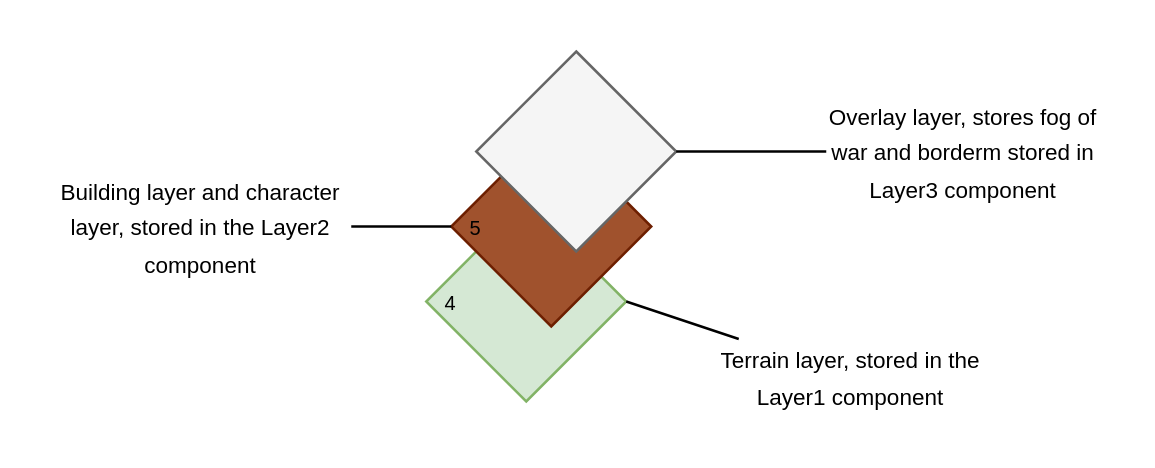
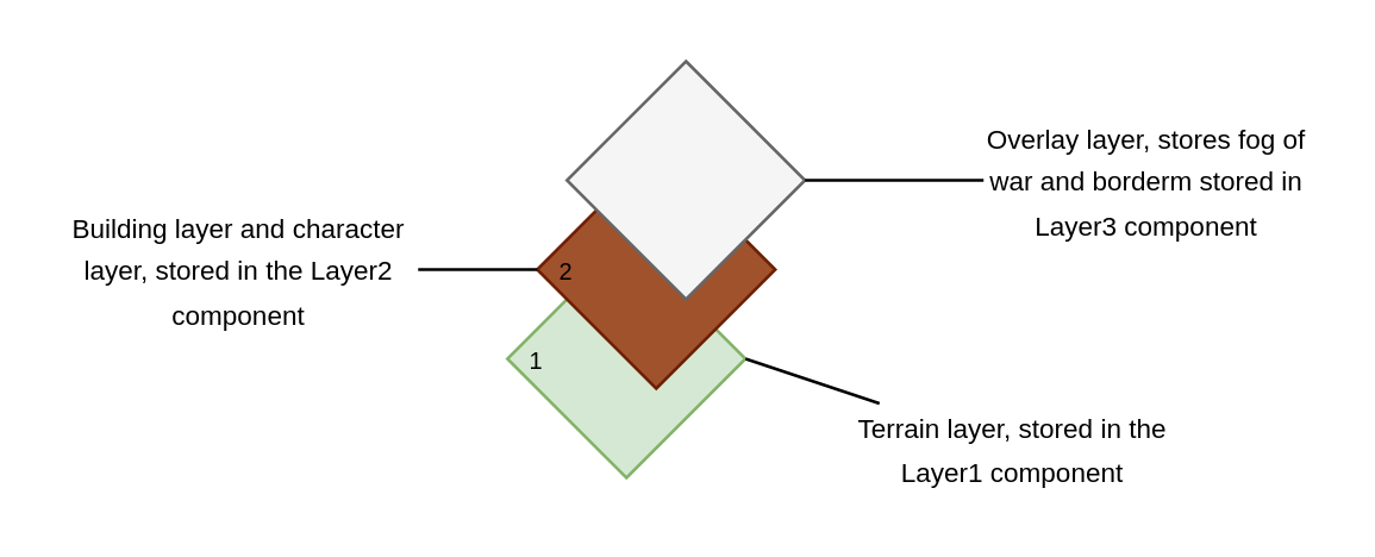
  <mxCell id="0" />
  <mxCell id="1" parent="0" />
  <mxCell id="2" value="" style="rhombus;whiteSpace=wrap;html=1;fillColor=#d5e8d4;strokeColor=#82b366;" vertex="1" parent="1"><mxGeometry x="170" y="80" width="80" height="80" as="geometry" /></mxCell>
  <mxCell id="3" value="" style="rhombus;whiteSpace=wrap;html=1;fillColor=#a0522d;strokeColor=#6D1F00;fontColor=#ffffff;" vertex="1" parent="1"><mxGeometry x="180" y="50" width="80" height="80" as="geometry" /></mxCell>
  <mxCell id="4" value="" style="rhombus;whiteSpace=wrap;html=1;fillColor=#f5f5f5;strokeColor=#666666;fontColor=#333333;" vertex="1" parent="1"><mxGeometry x="190" y="20" width="80" height="80" as="geometry" /></mxCell>
  <mxCell id="5" value="" style="endArrow=none;html=1;exitX=1;exitY=0.5;exitDx=0;exitDy=0;" edge="1" parent="1" source="2" target="6"><mxGeometry width="50" height="50" relative="1" as="geometry"><mxPoint x="260" y="170" as="sourcePoint" /><mxPoint x="310" y="120" as="targetPoint" /></mxGeometry></mxCell>
  <mxCell id="6" value="&lt;font style=&quot;font-size: 9px&quot;&gt;Terrain layer, stored in the Layer1 component&lt;/font&gt;" style="text;html=1;strokeColor=none;fillColor=none;align=center;verticalAlign=middle;whiteSpace=wrap;rounded=0;" vertex="1" parent="1"><mxGeometry x="285" y="135" width="110" height="30" as="geometry" /></mxCell>
  <mxCell id="7" value="&lt;font style=&quot;font-size: 9px&quot;&gt;Building layer and character layer, stored in the Layer2 component&lt;/font&gt;" style="text;html=1;strokeColor=none;fillColor=none;align=center;verticalAlign=middle;whiteSpace=wrap;rounded=0;" vertex="1" parent="1"><mxGeometry x="20" y="70" width="120" height="40" as="geometry" /></mxCell>
  <mxCell id="8" value="" style="endArrow=none;html=1;entryX=0;entryY=0.5;entryDx=0;entryDy=0;exitX=1;exitY=0.5;exitDx=0;exitDy=0;" edge="1" parent="1" source="7" target="3"><mxGeometry width="50" height="50" relative="1" as="geometry"><mxPoint x="130" y="80" as="sourcePoint" /><mxPoint x="180" y="30" as="targetPoint" /></mxGeometry></mxCell>
  <mxCell id="9" value="" style="endArrow=none;html=1;" edge="1" parent="1"><mxGeometry width="50" height="50" relative="1" as="geometry"><mxPoint x="270" y="60" as="sourcePoint" /><mxPoint x="330" y="60" as="targetPoint" /></mxGeometry></mxCell>
  <mxCell id="10" value="&lt;font style=&quot;font-size: 9px&quot;&gt;Overlay layer, stores fog of war and borderm stored in Layer3 component&lt;/font&gt;" style="text;html=1;strokeColor=none;fillColor=none;align=center;verticalAlign=middle;whiteSpace=wrap;rounded=0;" vertex="1" parent="1"><mxGeometry x="330" y="40" width="110" height="40" as="geometry" /></mxCell>
- <mxCell id="11" value="&lt;font style=&quot;font-size: 8px&quot;&gt;4&lt;/font&gt;" style="text;html=1;strokeColor=none;fillColor=none;align=center;verticalAlign=middle;whiteSpace=wrap;rounded=0;" vertex="1" parent="1"><mxGeometry x="170" y="110" width="20" height="20" as="geometry" /></mxCell>
- <mxCell id="12" value="&lt;font style=&quot;font-size: 8px&quot;&gt;5&lt;/font&gt;" style="text;html=1;strokeColor=none;fillColor=none;align=center;verticalAlign=middle;whiteSpace=wrap;rounded=0;" vertex="1" parent="1"><mxGeometry x="180" y="80" width="20" height="20" as="geometry" /></mxCell>
+ <mxCell id="11" value="&lt;font style=&quot;font-size: 8px&quot;&gt;1&lt;/font&gt;" style="text;html=1;strokeColor=none;fillColor=none;align=center;verticalAlign=middle;whiteSpace=wrap;rounded=0;" vertex="1" parent="1"><mxGeometry x="170" y="110" width="20" height="20" as="geometry" /></mxCell>
+ <mxCell id="12" value="&lt;font style=&quot;font-size: 8px&quot;&gt;2&lt;/font&gt;" style="text;html=1;strokeColor=none;fillColor=none;align=center;verticalAlign=middle;whiteSpace=wrap;rounded=0;" vertex="1" parent="1"><mxGeometry x="180" y="80" width="20" height="20" as="geometry" /></mxCell>
